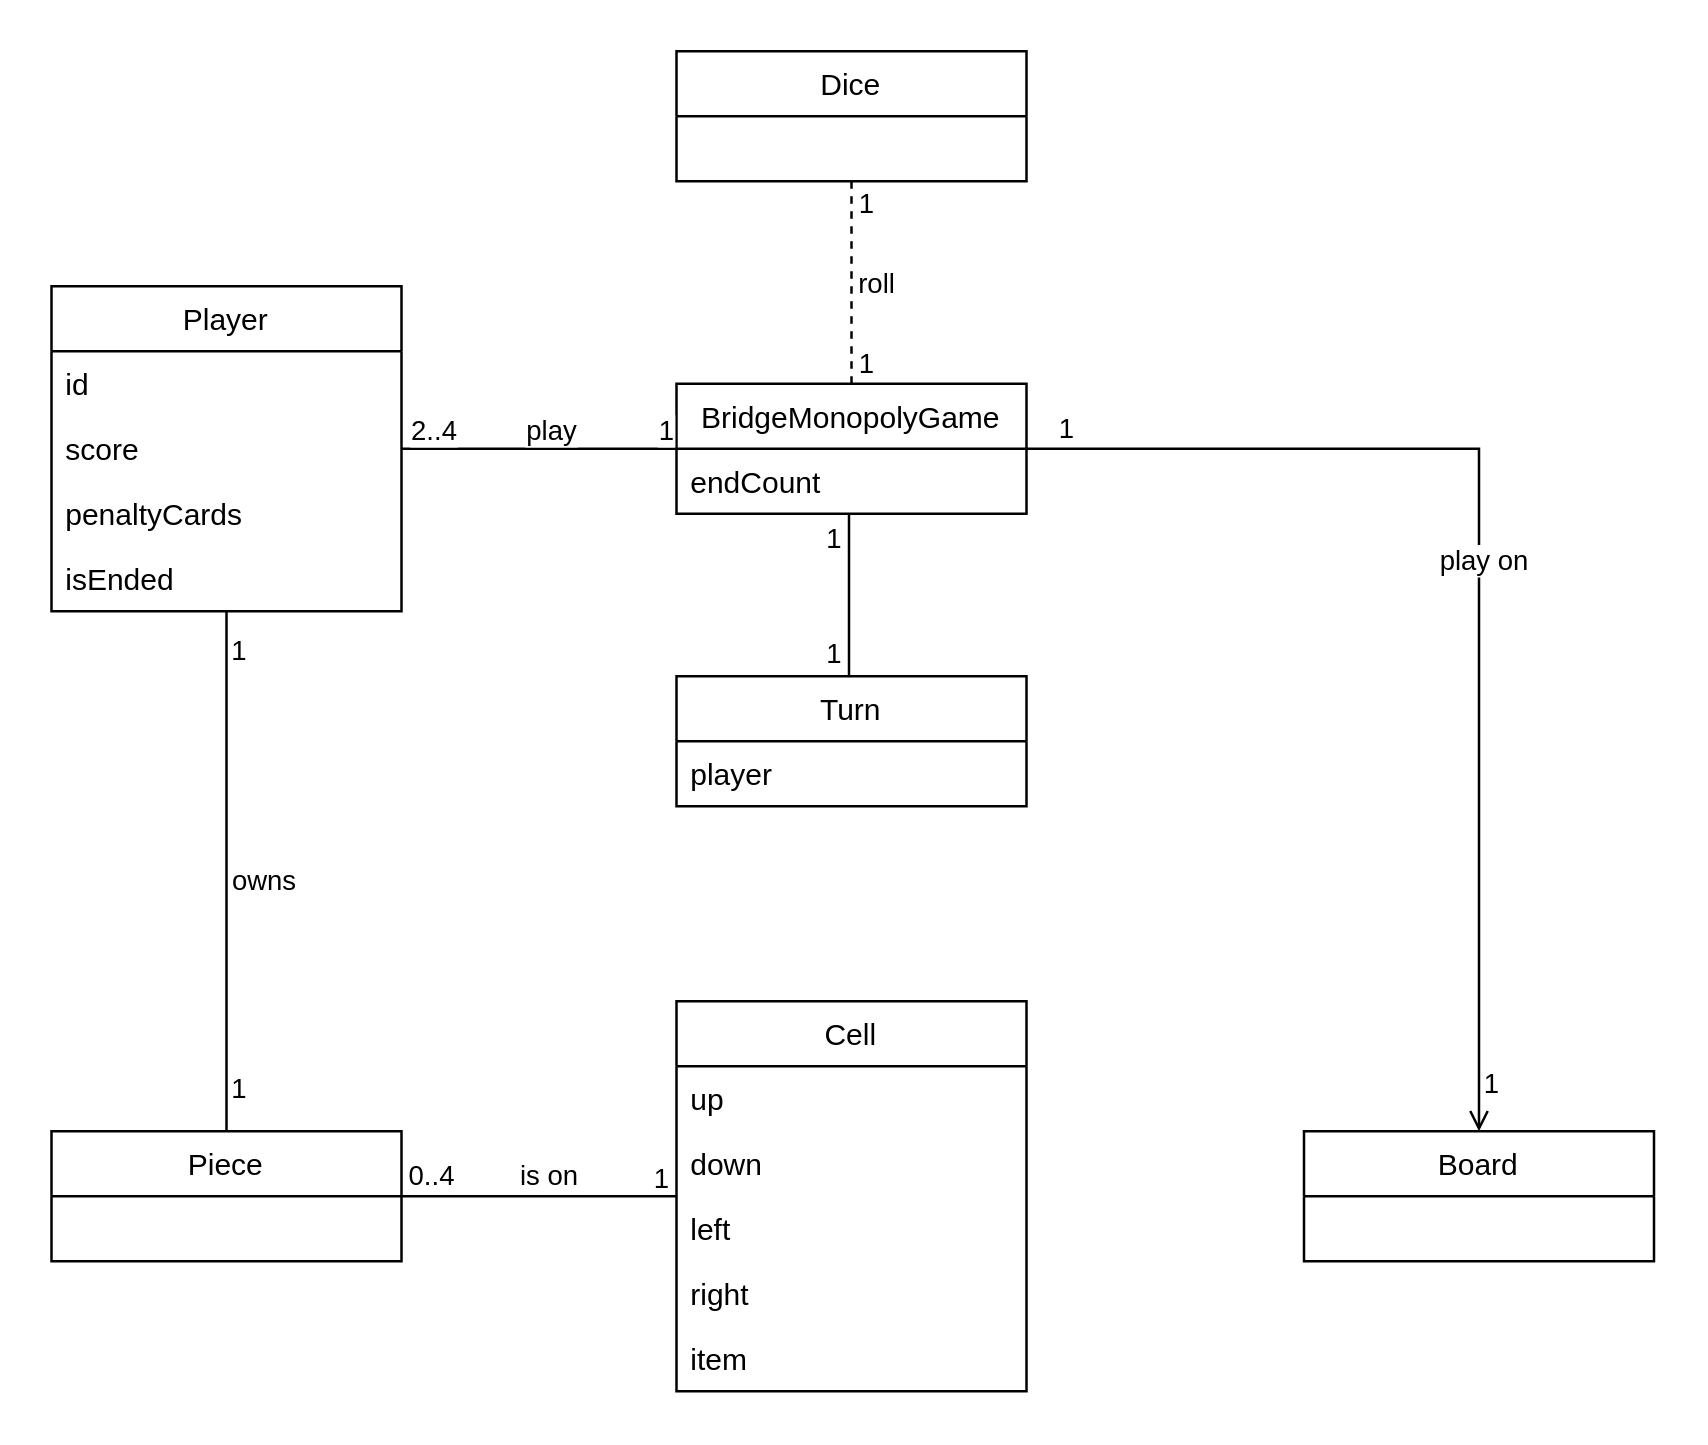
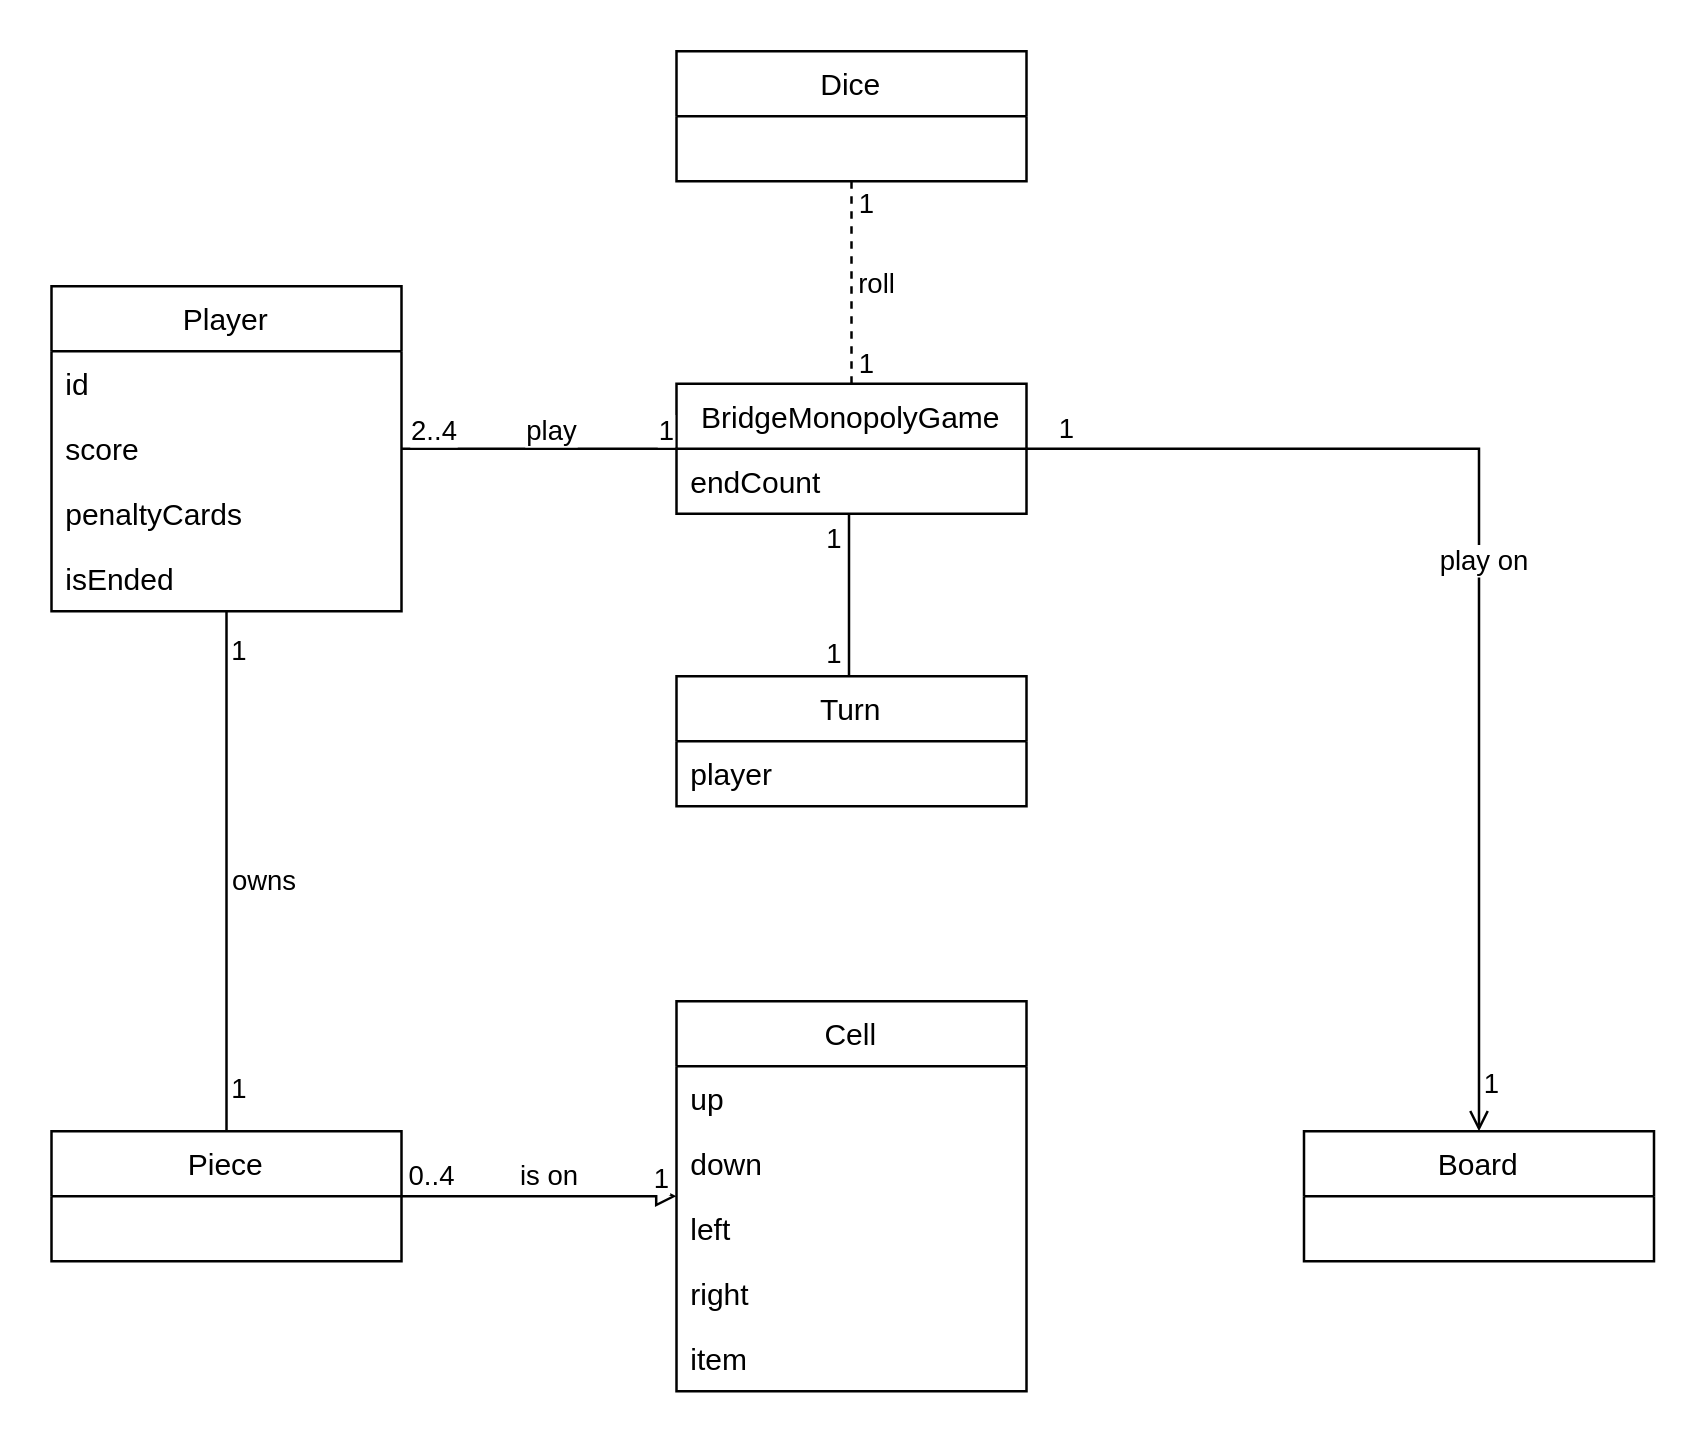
  <mxCell id="0" />
  <mxCell id="1" parent="0" />
  <mxCell id="2" style="edgeStyle=orthogonalEdgeStyle;rounded=0;orthogonalLoop=1;jettySize=auto;html=1;entryX=0.5;entryY=0;entryDx=0;entryDy=0;endArrow=none;endFill=0;" parent="1" source="6" target="30" edge="1"><mxGeometry relative="1" as="geometry" /></mxCell>
  <mxCell id="3" value="owns" style="edgeLabel;html=1;align=center;verticalAlign=middle;resizable=0;points=[];" parent="2" vertex="1" connectable="0"><mxGeometry x="0.03" y="-1" relative="1" as="geometry"><mxPoint x="15" as="offset" /></mxGeometry></mxCell>
  <mxCell id="4" value="1" style="edgeLabel;html=1;align=center;verticalAlign=middle;resizable=0;points=[];" parent="2" vertex="1" connectable="0"><mxGeometry x="-0.875" relative="1" as="geometry"><mxPoint x="4" y="2" as="offset" /></mxGeometry></mxCell>
  <mxCell id="5" value="1" style="edgeLabel;html=1;align=center;verticalAlign=middle;resizable=0;points=[];" parent="2" vertex="1" connectable="0"><mxGeometry x="0.851" relative="1" as="geometry"><mxPoint x="4" y="-3" as="offset" /></mxGeometry></mxCell>
  <mxCell id="6" value="Player" style="swimlane;fontStyle=0;childLayout=stackLayout;horizontal=1;startSize=26;fillColor=none;horizontalStack=0;resizeParent=1;resizeParentMax=0;resizeLast=0;collapsible=1;marginBottom=0;" parent="1" vertex="1"><mxGeometry x="20" y="114" width="140" height="130" as="geometry" /></mxCell>
  <mxCell id="7" value="id" style="text;strokeColor=none;fillColor=none;align=left;verticalAlign=top;spacingLeft=4;spacingRight=4;overflow=hidden;rotatable=0;points=[[0,0.5],[1,0.5]];portConstraint=eastwest;" parent="6" vertex="1"><mxGeometry y="26" width="140" height="26" as="geometry" /></mxCell>
  <mxCell id="8" value="score" style="text;strokeColor=none;fillColor=none;align=left;verticalAlign=top;spacingLeft=4;spacingRight=4;overflow=hidden;rotatable=0;points=[[0,0.5],[1,0.5]];portConstraint=eastwest;" parent="6" vertex="1"><mxGeometry y="52" width="140" height="26" as="geometry" /></mxCell>
  <mxCell id="9" value="penaltyCards" style="text;strokeColor=none;fillColor=none;align=left;verticalAlign=top;spacingLeft=4;spacingRight=4;overflow=hidden;rotatable=0;points=[[0,0.5],[1,0.5]];portConstraint=eastwest;" parent="6" vertex="1"><mxGeometry y="78" width="140" height="26" as="geometry" /></mxCell>
  <mxCell id="10" value="isEnded" style="text;strokeColor=none;fillColor=none;align=left;verticalAlign=top;spacingLeft=4;spacingRight=4;overflow=hidden;rotatable=0;points=[[0,0.5],[1,0.5]];portConstraint=eastwest;" parent="6" vertex="1"><mxGeometry y="104" width="140" height="26" as="geometry" /></mxCell>
  <mxCell id="11" style="edgeStyle=orthogonalEdgeStyle;rounded=0;orthogonalLoop=1;jettySize=auto;html=1;exitX=0.5;exitY=0;exitDx=0;exitDy=0;endArrow=none;endFill=0;dashed=1;" parent="1" source="18" target="37" edge="1"><mxGeometry relative="1" as="geometry" /></mxCell>
  <mxCell id="12" value="roll" style="edgeLabel;html=1;align=center;verticalAlign=middle;resizable=0;points=[];" parent="11" vertex="1" connectable="0"><mxGeometry x="0.057" y="1" relative="1" as="geometry"><mxPoint x="10" y="2" as="offset" /></mxGeometry></mxCell>
  <mxCell id="13" value="1" style="edgeLabel;html=1;align=center;verticalAlign=middle;resizable=0;points=[];" parent="11" vertex="1" connectable="0"><mxGeometry x="-0.78" y="1" relative="1" as="geometry"><mxPoint x="6" as="offset" /></mxGeometry></mxCell>
  <mxCell id="14" value="1" style="edgeLabel;html=1;align=center;verticalAlign=middle;resizable=0;points=[];" parent="11" vertex="1" connectable="0"><mxGeometry x="0.846" relative="1" as="geometry"><mxPoint x="5" y="2" as="offset" /></mxGeometry></mxCell>
  <mxCell id="15" style="edgeStyle=orthogonalEdgeStyle;rounded=0;orthogonalLoop=1;jettySize=auto;html=1;endArrow=none;endFill=0;" edge="1" parent="1"><mxGeometry relative="1" as="geometry"><mxPoint x="339" y="205" as="sourcePoint" /><mxPoint x="339" y="270" as="targetPoint" /></mxGeometry></mxCell>
  <mxCell id="16" value="1" style="edgeLabel;html=1;align=center;verticalAlign=middle;resizable=0;points=[];" vertex="1" connectable="0" parent="15"><mxGeometry x="-0.723" y="-4" relative="1" as="geometry"><mxPoint x="-3" as="offset" /></mxGeometry></mxCell>
  <mxCell id="17" value="1" style="edgeLabel;html=1;align=center;verticalAlign=middle;resizable=0;points=[];" vertex="1" connectable="0" parent="15"><mxGeometry x="0.692" y="-1" relative="1" as="geometry"><mxPoint x="-6" as="offset" /></mxGeometry></mxCell>
  <mxCell id="18" value="BridgeMonopolyGame" style="swimlane;fontStyle=0;childLayout=stackLayout;horizontal=1;startSize=26;fillColor=none;horizontalStack=0;resizeParent=1;resizeParentMax=0;resizeLast=0;collapsible=1;marginBottom=0;" parent="1" vertex="1"><mxGeometry x="270" y="153" width="140" height="52" as="geometry" /></mxCell>
  <mxCell id="19" value="endCount" style="text;strokeColor=none;fillColor=none;align=left;verticalAlign=top;spacingLeft=4;spacingRight=4;overflow=hidden;rotatable=0;points=[[0,0.5],[1,0.5]];portConstraint=eastwest;" parent="18" vertex="1"><mxGeometry y="26" width="140" height="26" as="geometry" /></mxCell>
  <mxCell id="20" style="edgeStyle=orthogonalEdgeStyle;rounded=0;orthogonalLoop=1;jettySize=auto;html=1;endArrow=none;endFill=0;" parent="1" source="18" target="6" edge="1"><mxGeometry relative="1" as="geometry"><mxPoint x="270" y="251" as="sourcePoint" /></mxGeometry></mxCell>
  <mxCell id="21" value="play" style="edgeLabel;html=1;align=center;verticalAlign=middle;resizable=0;points=[];" parent="20" vertex="1" connectable="0"><mxGeometry x="0.156" y="-3" relative="1" as="geometry"><mxPoint x="13" y="-5" as="offset" /></mxGeometry></mxCell>
  <mxCell id="22" value="2..4" style="edgeLabel;html=1;align=center;verticalAlign=middle;resizable=0;points=[];" parent="20" vertex="1" connectable="0"><mxGeometry x="0.92" relative="1" as="geometry"><mxPoint x="8" y="-8" as="offset" /></mxGeometry></mxCell>
  <mxCell id="23" value="1" style="edgeLabel;html=1;align=center;verticalAlign=middle;resizable=0;points=[];" parent="20" vertex="1" connectable="0"><mxGeometry x="-0.916" y="-3" relative="1" as="geometry"><mxPoint y="-5" as="offset" /></mxGeometry></mxCell>
  <mxCell id="24" value="Board" style="swimlane;fontStyle=0;childLayout=stackLayout;horizontal=1;startSize=26;fillColor=none;horizontalStack=0;resizeParent=1;resizeParentMax=0;resizeLast=0;collapsible=1;marginBottom=0;" parent="1" vertex="1"><mxGeometry x="521" y="452" width="140" height="52" as="geometry" /></mxCell>
  <mxCell id="25" value=" " style="text;strokeColor=none;fillColor=none;align=left;verticalAlign=top;spacingLeft=4;spacingRight=4;overflow=hidden;rotatable=0;points=[[0,0.5],[1,0.5]];portConstraint=eastwest;" parent="24" vertex="1"><mxGeometry y="26" width="140" height="26" as="geometry" /></mxCell>
- <mxCell id="26" style="edgeStyle=orthogonalEdgeStyle;rounded=0;orthogonalLoop=1;jettySize=auto;html=1;endArrow=none;endFill=0;" parent="1" source="30" target="31" edge="1"><mxGeometry relative="1" as="geometry" /></mxCell>
+ <mxCell id="26" style="edgeStyle=orthogonalEdgeStyle;rounded=0;orthogonalLoop=1;jettySize=auto;html=1;endArrow=block;endFill=0;" parent="1" source="30" target="31" edge="1"><mxGeometry relative="1" as="geometry" /></mxCell>
  <mxCell id="27" value="is on" style="edgeLabel;html=1;align=center;verticalAlign=middle;resizable=0;points=[];" parent="26" vertex="1" connectable="0"><mxGeometry x="0.053" y="1" relative="1" as="geometry"><mxPoint y="-8" as="offset" /></mxGeometry></mxCell>
  <mxCell id="28" value="0..4" style="edgeLabel;html=1;align=center;verticalAlign=middle;resizable=0;points=[];" parent="26" vertex="1" connectable="0"><mxGeometry x="-0.883" y="3" relative="1" as="geometry"><mxPoint x="5" y="-6" as="offset" /></mxGeometry></mxCell>
  <mxCell id="29" value="1" style="edgeLabel;html=1;align=center;verticalAlign=middle;resizable=0;points=[];" parent="26" vertex="1" connectable="0"><mxGeometry x="0.852" y="2" relative="1" as="geometry"><mxPoint x="1" y="-6" as="offset" /></mxGeometry></mxCell>
  <mxCell id="30" value="Piece" style="swimlane;fontStyle=0;childLayout=stackLayout;horizontal=1;startSize=26;fillColor=none;horizontalStack=0;resizeParent=1;resizeParentMax=0;resizeLast=0;collapsible=1;marginBottom=0;" parent="1" vertex="1"><mxGeometry x="20" y="452" width="140" height="52" as="geometry" /></mxCell>
  <mxCell id="31" value="Cell" style="swimlane;fontStyle=0;childLayout=stackLayout;horizontal=1;startSize=26;fillColor=none;horizontalStack=0;resizeParent=1;resizeParentMax=0;resizeLast=0;collapsible=1;marginBottom=0;" parent="1" vertex="1"><mxGeometry x="270" y="400" width="140" height="156" as="geometry" /></mxCell>
  <mxCell id="32" value="up" style="text;strokeColor=none;fillColor=none;align=left;verticalAlign=top;spacingLeft=4;spacingRight=4;overflow=hidden;rotatable=0;points=[[0,0.5],[1,0.5]];portConstraint=eastwest;" parent="31" vertex="1"><mxGeometry y="26" width="140" height="26" as="geometry" /></mxCell>
  <mxCell id="33" value="down" style="text;strokeColor=none;fillColor=none;align=left;verticalAlign=top;spacingLeft=4;spacingRight=4;overflow=hidden;rotatable=0;points=[[0,0.5],[1,0.5]];portConstraint=eastwest;" parent="31" vertex="1"><mxGeometry y="52" width="140" height="26" as="geometry" /></mxCell>
  <mxCell id="34" value="left" style="text;strokeColor=none;fillColor=none;align=left;verticalAlign=top;spacingLeft=4;spacingRight=4;overflow=hidden;rotatable=0;points=[[0,0.5],[1,0.5]];portConstraint=eastwest;" parent="31" vertex="1"><mxGeometry y="78" width="140" height="26" as="geometry" /></mxCell>
  <mxCell id="35" value="right" style="text;strokeColor=none;fillColor=none;align=left;verticalAlign=top;spacingLeft=4;spacingRight=4;overflow=hidden;rotatable=0;points=[[0,0.5],[1,0.5]];portConstraint=eastwest;" parent="31" vertex="1"><mxGeometry y="104" width="140" height="26" as="geometry" /></mxCell>
  <mxCell id="36" value="item" style="text;strokeColor=none;fillColor=none;align=left;verticalAlign=top;spacingLeft=4;spacingRight=4;overflow=hidden;rotatable=0;points=[[0,0.5],[1,0.5]];portConstraint=eastwest;" parent="31" vertex="1"><mxGeometry y="130" width="140" height="26" as="geometry" /></mxCell>
  <mxCell id="37" value="Dice" style="swimlane;fontStyle=0;childLayout=stackLayout;horizontal=1;startSize=26;fillColor=none;horizontalStack=0;resizeParent=1;resizeParentMax=0;resizeLast=0;collapsible=1;marginBottom=0;" parent="1" vertex="1"><mxGeometry x="270" y="20" width="140" height="52" as="geometry" /></mxCell>
  <mxCell id="38" value=" " style="text;strokeColor=none;fillColor=none;align=left;verticalAlign=top;spacingLeft=4;spacingRight=4;overflow=hidden;rotatable=0;points=[[0,0.5],[1,0.5]];portConstraint=eastwest;" parent="37" vertex="1"><mxGeometry y="26" width="140" height="26" as="geometry" /></mxCell>
  <mxCell id="39" style="edgeStyle=orthogonalEdgeStyle;rounded=0;orthogonalLoop=1;jettySize=auto;html=1;entryX=0.5;entryY=0;entryDx=0;entryDy=0;endArrow=open;endFill=0;" parent="1" source="18" target="24" edge="1"><mxGeometry y="52" relative="1" as="geometry"><mxPoint x="410" y="251" as="sourcePoint" /></mxGeometry></mxCell>
  <mxCell id="40" value="play on" style="edgeLabel;html=1;align=center;verticalAlign=middle;resizable=0;points=[];" parent="39" vertex="1" connectable="0"><mxGeometry x="0.028" y="1" relative="1" as="geometry"><mxPoint y="-8" as="offset" /></mxGeometry></mxCell>
  <mxCell id="41" value="1" style="edgeLabel;html=1;align=center;verticalAlign=middle;resizable=0;points=[];" parent="39" vertex="1" connectable="0"><mxGeometry x="-0.907" relative="1" as="geometry"><mxPoint x="-6" y="-9" as="offset" /></mxGeometry></mxCell>
  <mxCell id="42" value="1" style="edgeLabel;html=1;align=center;verticalAlign=middle;resizable=0;points=[];" parent="39" vertex="1" connectable="0"><mxGeometry x="0.887" y="-2" relative="1" as="geometry"><mxPoint x="6" y="6" as="offset" /></mxGeometry></mxCell>
  <mxCell id="43" value="Turn" style="swimlane;fontStyle=0;childLayout=stackLayout;horizontal=1;startSize=26;fillColor=none;horizontalStack=0;resizeParent=1;resizeParentMax=0;resizeLast=0;collapsible=1;marginBottom=0;" vertex="1" parent="1"><mxGeometry x="270" y="270" width="140" height="52" as="geometry" /></mxCell>
  <mxCell id="44" value="player" style="text;strokeColor=none;fillColor=none;align=left;verticalAlign=top;spacingLeft=4;spacingRight=4;overflow=hidden;rotatable=0;points=[[0,0.5],[1,0.5]];portConstraint=eastwest;" vertex="1" parent="43"><mxGeometry y="26" width="140" height="26" as="geometry" /></mxCell>
